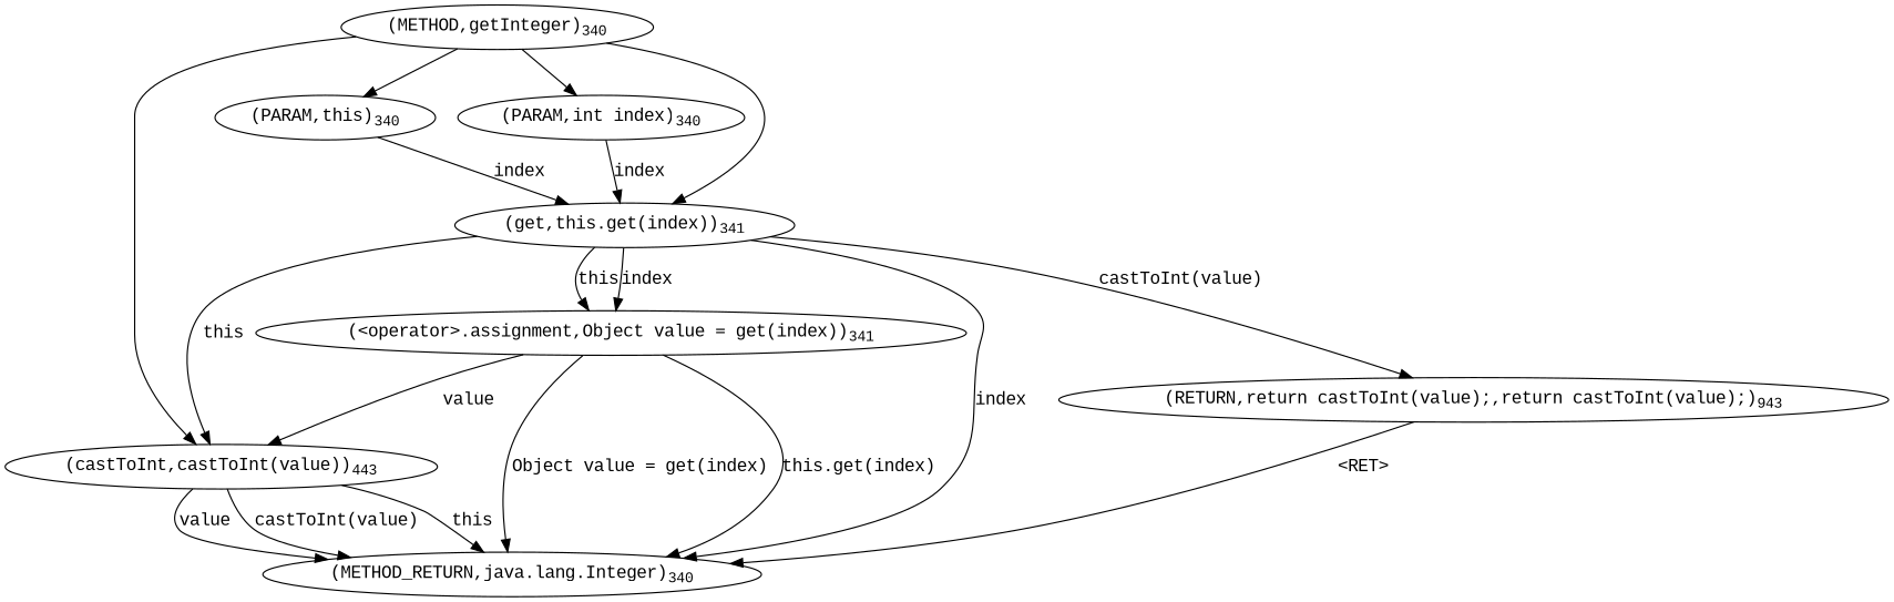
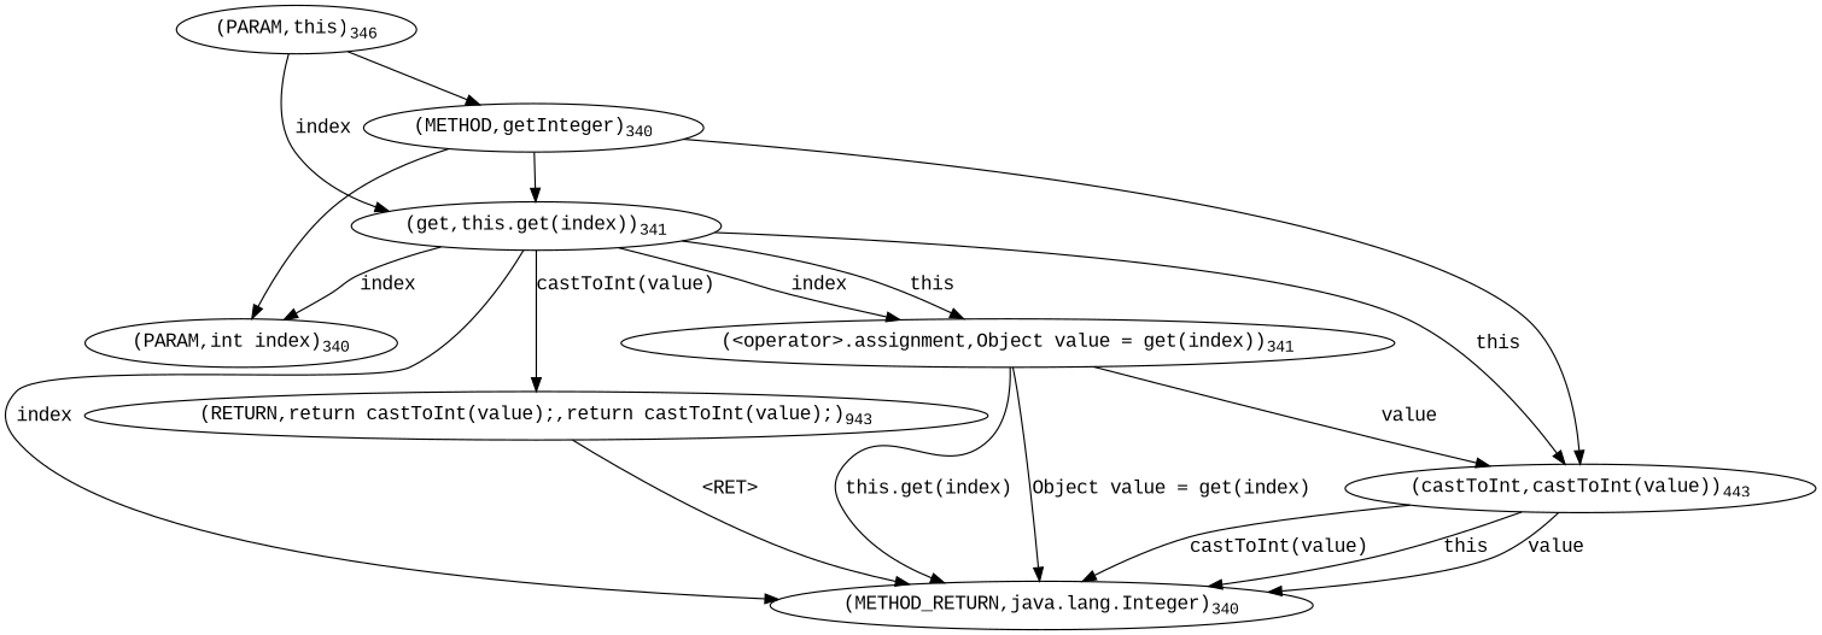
  digraph {
    fontname="Liberation Mono"
    node [fontname="Liberation Mono"]
    edge [fontname="Liberation Mono"]
    n1 [label=<(METHOD,getInteger)<SUB>340</SUB>>]
-   n2 [label=<(PARAM,this)<SUB>340</SUB>>]
+   n2 [label=<(PARAM,this)<SUB>346</SUB>>]
    n3 [label=<(PARAM,int index)<SUB>340</SUB>>]
    n4 [label=<(castToInt,castToInt(value))<SUB>443</SUB>>]
    n5 [label=<(get,this.get(index))<SUB>341</SUB>>]
    n6 [label=<(METHOD_RETURN,java.lang.Integer)<SUB>340</SUB>>]
    n7 [label=<(&lt;operator&gt;.assignment,Object value = get(index))<SUB>341</SUB>>]
    n8 [label=<(RETURN,return castToInt(value);,return castToInt(value);)<SUB>943</SUB>>]
-   n1 -> n2
+   n2 -> n1
    n1 -> n3
    n1 -> n4
    n1 -> n5
    n2 -> n5 [label=index]
-   n3 -> n5 [label=index]
+   n5 -> n3 [label=index]
    n4 -> n6 [label=this]
    n4 -> n6 [label=value]
    n4 -> n6 [label="castToInt(value)"]
    n5 -> n4 [label=this]
    n5 -> n6 [label=index]
    n5 -> n7 [label=this]
    n5 -> n7 [label=index]
    n5 -> n8 [label="castToInt(value)"]
    n7 -> n4 [label=value]
    n7 -> n6 [label="this.get(index)"]
    n7 -> n6 [label="Object value = get(index)"]
    n8 -> n6 [label="&lt;RET&gt;"]
  }
